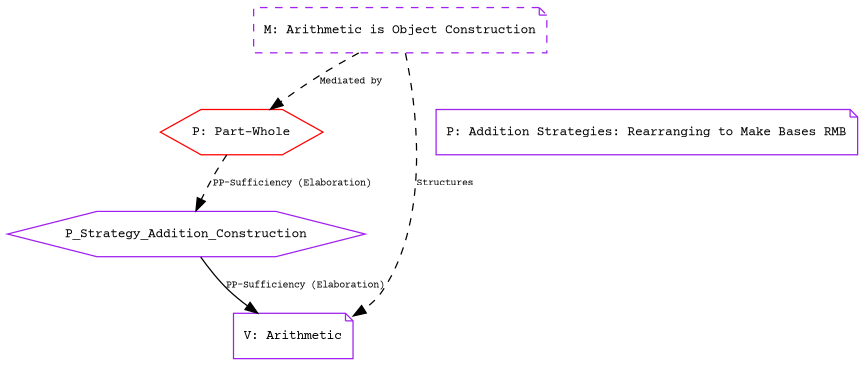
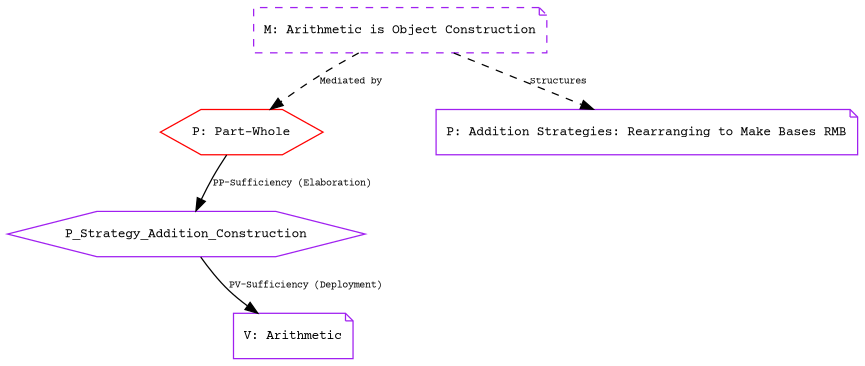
  digraph {
    fontname="Courier Prime"
    node [color=purple fontname="Courier Prime" fontsize=10 shape=note]
    edge [fontname="Courier Prime" fontsize=8 style=solid]
    n1 [color=red label="P: Part-Whole" shape=hexagon]
    n2 [label=P_Strategy_Addition_Construction shape=hexagon]
    n3 [label="M: Arithmetic is Object Construction" style="rounded,dashed"]
    n4 [label="V: Arithmetic" style=rounded]
    n5 [label="P: Addition Strategies: Rearranging to Make Bases RMB"]
-   n1 -> n2 [headport=_Rearranging_to_Make_Bases_RMB label="PP-Sufficiency (Elaboration)" style=dashed]
-   n2 -> n4 [label="PP-Sufficiency (Elaboration)" tailport=_Rearranging_to_Make_Bases_RMB]
+   n1 -> n2 [headport=_Rearranging_to_Make_Bases_RMB label="PP-Sufficiency (Elaboration)"]
+   n2 -> n4 [label="PV-Sufficiency (Deployment)" tailport=_Rearranging_to_Make_Bases_RMB]
    n3 -> n1 [label="Mediated by" style=dashed]
-   n3 -> n4 [label=Structures style=dashed]
+   n3 -> n5 [label=Structures style=dashed]
  }
